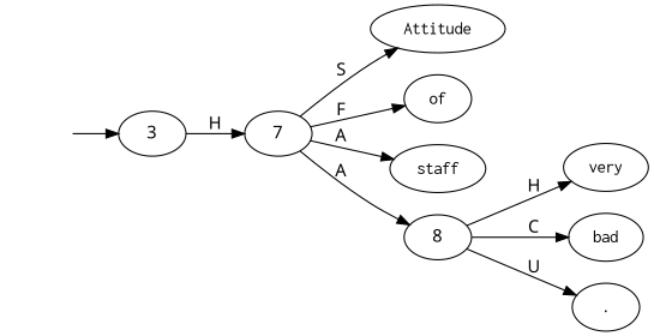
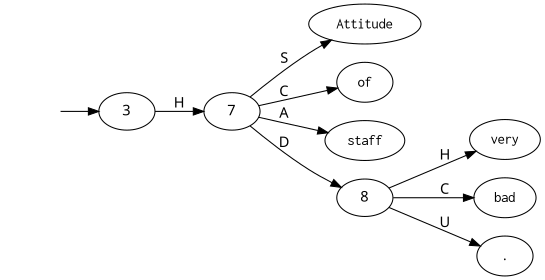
  digraph {
    fontname="Noto Sans"
    rankdir=LR
    node [fontname="Noto Sans" shape=oval]
    edge [fontname="Noto Sans"]
    top [style=invis shape=""]
    n2 [label=3 shape=""]
    7 [shape=""]
    n4 [label=<<table align="center" border="0" cellspacing="0"><tr><td colspan="2"><font face="Courier">Attitude</font></td></tr></table>>]
    n5 [label=<<table align="center" border="0" cellspacing="0"><tr><td colspan="2"><font face="Courier">of</font></td></tr></table>>]
    n6 [label=<<table align="center" border="0" cellspacing="0"><tr><td colspan="2"><font face="Courier">staff</font></td></tr></table>>]
    8 [shape=""]
    n8 [label=<<table align="center" border="0" cellspacing="0"><tr><td colspan="2"><font face="Courier">very</font></td></tr></table>>]
    n9 [label=<<table align="center" border="0" cellspacing="0"><tr><td colspan="2"><font face="Courier">bad</font></td></tr></table>>]
    n10 [label=<<table align="center" border="0" cellspacing="0"><tr><td colspan="2"><font face="Courier">.</font></td></tr></table>>]
    top -> n2
    n2 -> 7 [label=H]
    7 -> n4 [label=S]
-   7 -> n5 [label=F]
+   7 -> n5 [label=C]
    7 -> n6 [label=A]
-   7 -> 8 [label=A]
+   7 -> 8 [label=D]
    8 -> n8 [label=H]
    8 -> n9 [label=C]
    8 -> n10 [label=U]
  }
